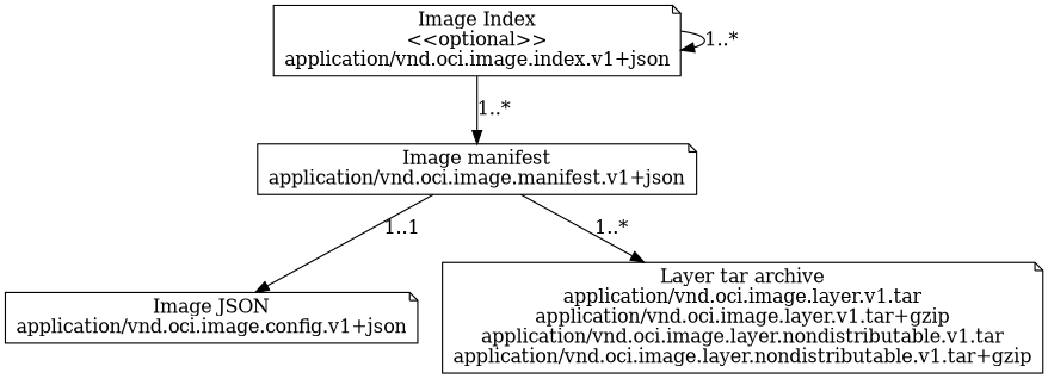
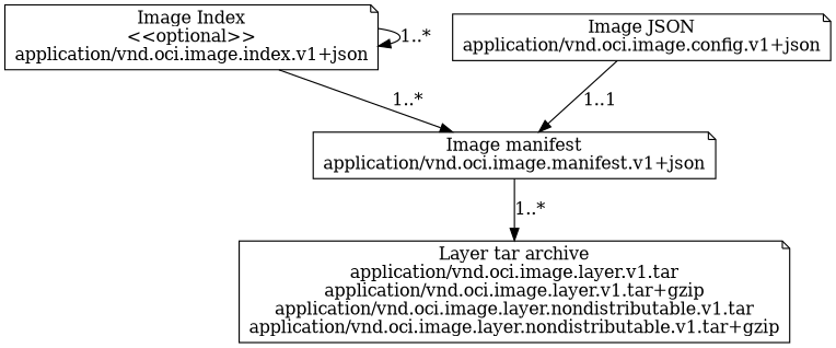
  digraph {
    node [shape=note]
    n1 [label="Image Index\n<<optional>>\napplication/vnd.oci.image.index.v1+json"]
    n2 [label="Image manifest\napplication/vnd.oci.image.manifest.v1+json"]
    n3 [label="Image JSON\napplication/vnd.oci.image.config.v1+json"]
    n4 [label="Layer tar archive\napplication/vnd.oci.image.layer.v1.tar\napplication/vnd.oci.image.layer.v1.tar+gzip\napplication/vnd.oci.image.layer.nondistributable.v1.tar\napplication/vnd.oci.image.layer.nondistributable.v1.tar+gzip"]
    n1 -> n1 [label="1..*"]
    n1 -> n2 [label="1..*"]
-   n2 -> n3 [label="1..1"]
+   n3 -> n2 [label="1..1"]
    n2 -> n4 [label="1..*"]
  }
